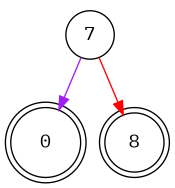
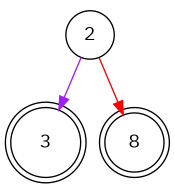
  digraph {
    fontname="IBM Plex Mono"
    node [fontname="IBM Plex Mono" shape=circle peripheries=2]
    edge [fontname="IBM Plex Mono"]
-   2 [label=7 peripheries=""]
-   3 [label=0]
+   2 [peripheries=""]
+   3
    n3 [label=8]
    2 -> 3 [color=purple]
    2 -> n3 [color=red]
  }
